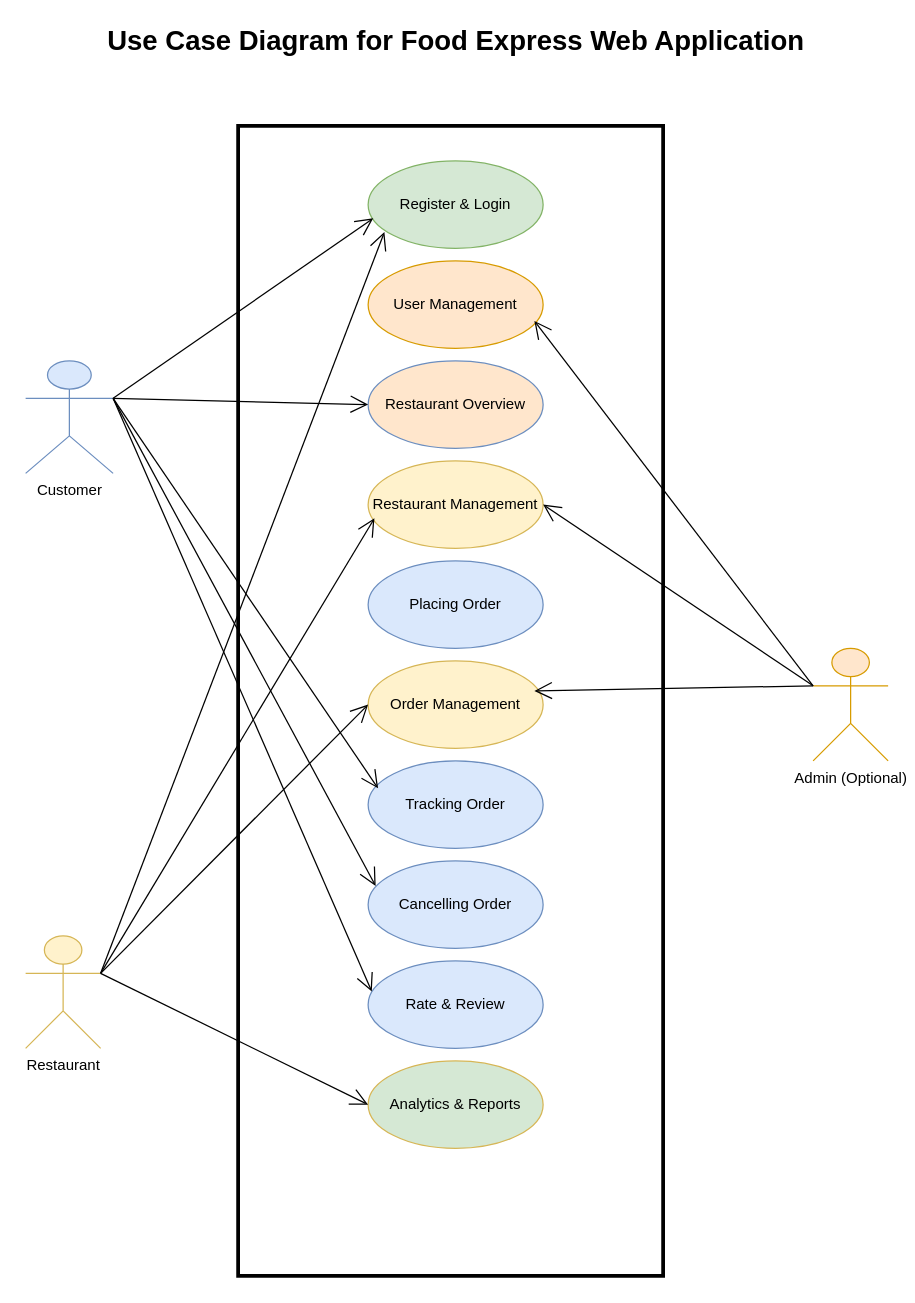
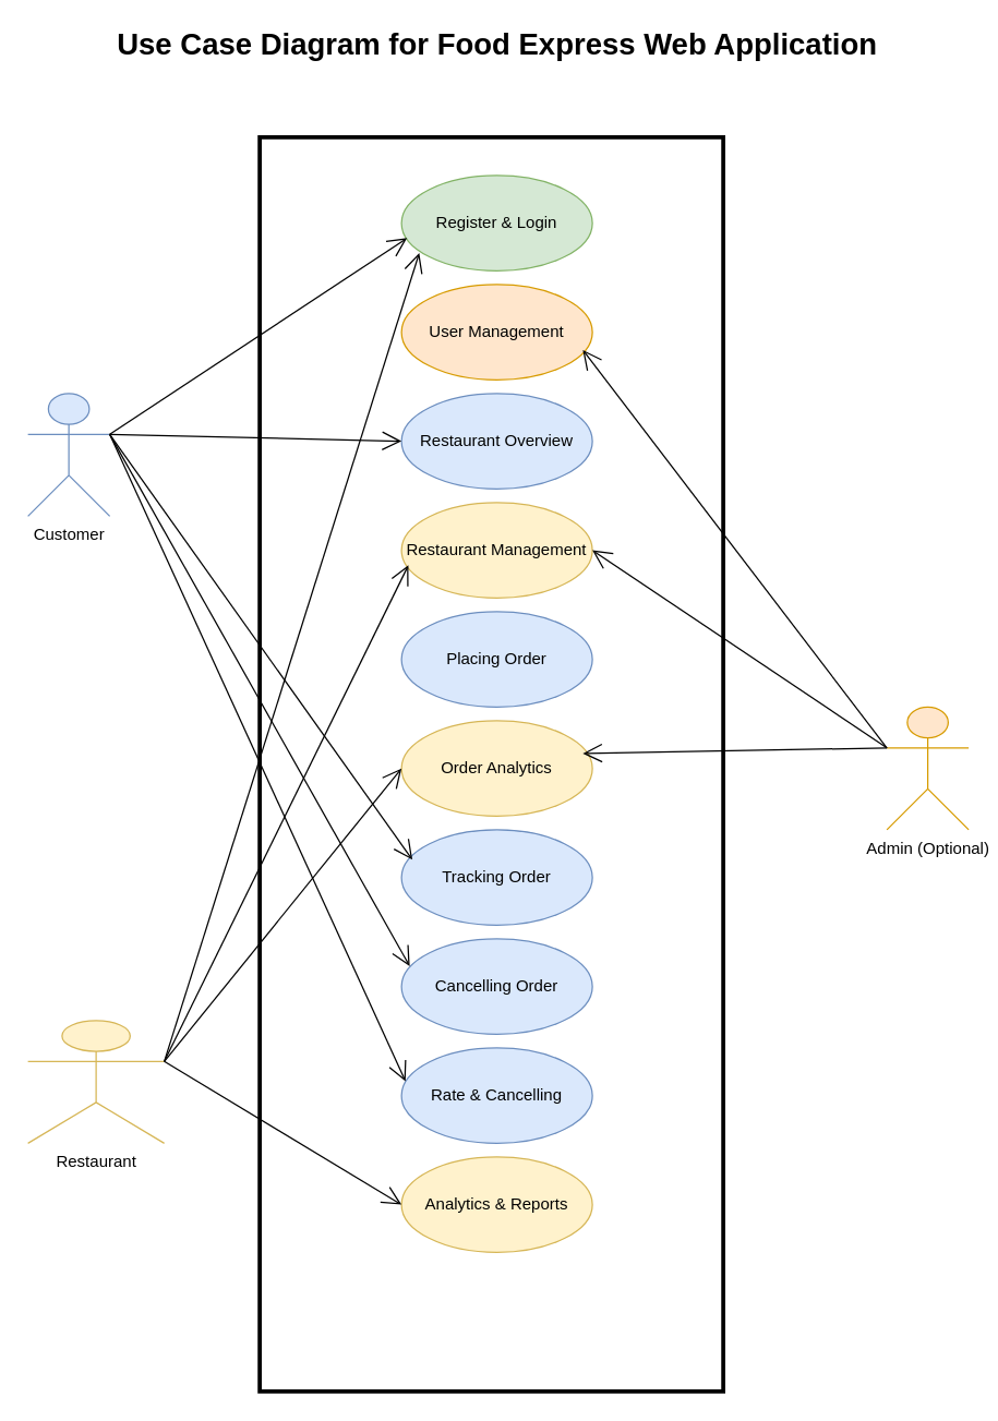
  <mxCell id="0" />
  <mxCell id="1" parent="0" />
  <mxCell id="2" value="&lt;font style=&quot;font-size: 22px;&quot;&gt;Use Case Diagram for Food Express Web Application&lt;/font&gt;" style="text;align=center;fontStyle=1;verticalAlign=middle;spacingLeft=3;spacingRight=3;strokeColor=none;rotatable=0;points=[[0,0.5],[1,0.5]];portConstraint=eastwest;html=1;" vertex="1" parent="1"><mxGeometry x="324" y="20" width="80" height="26" as="geometry" /></mxCell>
- <mxCell id="3" value="Customer" style="shape=umlActor;verticalLabelPosition=bottom;verticalAlign=top;html=1;fillColor=#dae8fc;strokeColor=#6c8ebf;" vertex="1" parent="1"><mxGeometry x="20" y="288" width="70" height="90" as="geometry" /></mxCell>
+ <mxCell id="3" value="Customer" style="shape=umlActor;verticalLabelPosition=bottom;verticalAlign=top;html=1;fillColor=#dae8fc;strokeColor=#6c8ebf;" vertex="1" parent="1"><mxGeometry x="20" y="288" width="60" height="90" as="geometry" /></mxCell>
  <mxCell id="4" value="Register &amp;amp; Login" style="ellipse;whiteSpace=wrap;html=1;fillColor=#d5e8d4;strokeColor=#82b366;" vertex="1" parent="1"><mxGeometry x="294" y="128" width="140" height="70" as="geometry" /></mxCell>
- <mxCell id="5" value="Restaurant" style="shape=umlActor;verticalLabelPosition=bottom;verticalAlign=top;html=1;fillColor=#fff2cc;strokeColor=#d6b656;" vertex="1" parent="1"><mxGeometry x="20" y="748" width="60" height="90" as="geometry" /></mxCell>
+ <mxCell id="5" value="Restaurant" style="shape=umlActor;verticalLabelPosition=bottom;verticalAlign=top;html=1;fillColor=#fff2cc;strokeColor=#d6b656;" vertex="1" parent="1"><mxGeometry x="20" y="748" width="100" height="90" as="geometry" /></mxCell>
  <mxCell id="6" value="Admin (Optional)" style="shape=umlActor;verticalLabelPosition=bottom;verticalAlign=top;html=1;fillColor=#ffe6cc;strokeColor=#d79b00;" vertex="1" parent="1"><mxGeometry x="650" y="518" width="60" height="90" as="geometry" /></mxCell>
- <mxCell id="7" value="Restaurant Overview" style="ellipse;whiteSpace=wrap;html=1;fillColor=#ffe6cc;strokeColor=#6c8ebf;" vertex="1" parent="1"><mxGeometry x="294" y="288" width="140" height="70" as="geometry" /></mxCell>
+ <mxCell id="7" value="Restaurant Overview" style="ellipse;whiteSpace=wrap;html=1;fillColor=#dae8fc;strokeColor=#6c8ebf;" vertex="1" parent="1"><mxGeometry x="294" y="288" width="140" height="70" as="geometry" /></mxCell>
  <mxCell id="8" value="Tracking Order" style="ellipse;whiteSpace=wrap;html=1;fillColor=#dae8fc;strokeColor=#6c8ebf;" vertex="1" parent="1"><mxGeometry x="294" y="608" width="140" height="70" as="geometry" /></mxCell>
  <mxCell id="9" value="Placing Order" style="ellipse;whiteSpace=wrap;html=1;fillColor=#dae8fc;strokeColor=#6c8ebf;" vertex="1" parent="1"><mxGeometry x="294" y="448" width="140" height="70" as="geometry" /></mxCell>
  <mxCell id="10" value="Cancelling Order" style="ellipse;whiteSpace=wrap;html=1;fillColor=#dae8fc;strokeColor=#6c8ebf;" vertex="1" parent="1"><mxGeometry x="294" y="688" width="140" height="70" as="geometry" /></mxCell>
- <mxCell id="11" value="Rate &amp;amp; Review" style="ellipse;whiteSpace=wrap;html=1;fillColor=#dae8fc;strokeColor=#6c8ebf;" vertex="1" parent="1"><mxGeometry x="294" y="768" width="140" height="70" as="geometry" /></mxCell>
+ <mxCell id="11" value="Rate &amp;amp; Cancelling" style="ellipse;whiteSpace=wrap;html=1;fillColor=#dae8fc;strokeColor=#6c8ebf;" vertex="1" parent="1"><mxGeometry x="294" y="768" width="140" height="70" as="geometry" /></mxCell>
  <mxCell id="12" value="" style="endArrow=open;endFill=1;endSize=12;html=1;rounded=0;exitX=1;exitY=0.333;exitDx=0;exitDy=0;exitPerimeter=0;entryX=0.029;entryY=0.657;entryDx=0;entryDy=0;entryPerimeter=0;" edge="1" parent="1" source="3" target="4"><mxGeometry width="160" relative="1" as="geometry"><mxPoint x="280" y="280" as="sourcePoint" /><mxPoint x="440" y="280" as="targetPoint" /></mxGeometry></mxCell>
  <mxCell id="13" value="" style="endArrow=open;endFill=1;endSize=12;html=1;rounded=0;exitX=1;exitY=0.333;exitDx=0;exitDy=0;exitPerimeter=0;entryX=0;entryY=0.5;entryDx=0;entryDy=0;" edge="1" parent="1" source="3" target="7"><mxGeometry width="160" relative="1" as="geometry"><mxPoint x="290" y="290" as="sourcePoint" /><mxPoint x="450" y="290" as="targetPoint" /></mxGeometry></mxCell>
  <mxCell id="14" value="" style="endArrow=open;endFill=1;endSize=12;html=1;rounded=0;exitX=1;exitY=0.333;exitDx=0;exitDy=0;exitPerimeter=0;entryX=0.057;entryY=0.314;entryDx=0;entryDy=0;entryPerimeter=0;" edge="1" parent="1" source="3" target="8"><mxGeometry width="160" relative="1" as="geometry"><mxPoint x="310" y="310" as="sourcePoint" /><mxPoint x="470" y="310" as="targetPoint" /></mxGeometry></mxCell>
  <mxCell id="15" value="" style="endArrow=open;endFill=1;endSize=12;html=1;rounded=0;entryX=0.043;entryY=0.286;entryDx=0;entryDy=0;entryPerimeter=0;exitX=1;exitY=0.333;exitDx=0;exitDy=0;exitPerimeter=0;" edge="1" parent="1" source="3" target="10"><mxGeometry width="160" relative="1" as="geometry"><mxPoint x="50" y="170" as="sourcePoint" /><mxPoint x="480" y="320" as="targetPoint" /></mxGeometry></mxCell>
  <mxCell id="16" value="" style="endArrow=open;endFill=1;endSize=12;html=1;rounded=0;exitX=1;exitY=0.333;exitDx=0;exitDy=0;exitPerimeter=0;entryX=0.021;entryY=0.35;entryDx=0;entryDy=0;entryPerimeter=0;" edge="1" parent="1" source="3" target="11"><mxGeometry width="160" relative="1" as="geometry"><mxPoint x="170" y="260" as="sourcePoint" /><mxPoint x="490" y="330" as="targetPoint" /></mxGeometry></mxCell>
  <mxCell id="17" value="Restaurant Management" style="ellipse;whiteSpace=wrap;html=1;fillColor=#fff2cc;strokeColor=#d6b656;" vertex="1" parent="1"><mxGeometry x="294" y="368" width="140" height="70" as="geometry" /></mxCell>
- <mxCell id="18" value="Order Management" style="ellipse;whiteSpace=wrap;html=1;fillColor=#fff2cc;strokeColor=#d6b656;" vertex="1" parent="1"><mxGeometry x="294" y="528" width="140" height="70" as="geometry" /></mxCell>
- <mxCell id="19" value="Analytics &amp;amp; Reports" style="ellipse;whiteSpace=wrap;html=1;fillColor=#d5e8d4;strokeColor=#d6b656;" vertex="1" parent="1"><mxGeometry x="294" y="848" width="140" height="70" as="geometry" /></mxCell>
+ <mxCell id="18" value="Order Analytics" style="ellipse;whiteSpace=wrap;html=1;fillColor=#fff2cc;strokeColor=#d6b656;" vertex="1" parent="1"><mxGeometry x="294" y="528" width="140" height="70" as="geometry" /></mxCell>
+ <mxCell id="19" value="Analytics &amp;amp; Reports" style="ellipse;whiteSpace=wrap;html=1;fillColor=#fff2cc;strokeColor=#d6b656;" vertex="1" parent="1"><mxGeometry x="294" y="848" width="140" height="70" as="geometry" /></mxCell>
  <mxCell id="20" value="" style="endArrow=open;endFill=1;endSize=12;html=1;rounded=0;exitX=1;exitY=0.333;exitDx=0;exitDy=0;exitPerimeter=0;entryX=0.093;entryY=0.814;entryDx=0;entryDy=0;entryPerimeter=0;" edge="1" parent="1" source="5" target="4"><mxGeometry width="160" relative="1" as="geometry"><mxPoint x="10" y="510" as="sourcePoint" /><mxPoint x="200" y="280" as="targetPoint" /></mxGeometry></mxCell>
  <mxCell id="21" value="" style="endArrow=open;endFill=1;endSize=12;html=1;rounded=0;exitX=1;exitY=0.333;exitDx=0;exitDy=0;exitPerimeter=0;entryX=0.036;entryY=0.657;entryDx=0;entryDy=0;entryPerimeter=0;" edge="1" parent="1" source="5" target="17"><mxGeometry width="160" relative="1" as="geometry"><mxPoint x="-45" y="480" as="sourcePoint" /><mxPoint x="115" y="480" as="targetPoint" /></mxGeometry></mxCell>
  <mxCell id="22" value="" style="endArrow=open;endFill=1;endSize=12;html=1;rounded=0;exitX=1;exitY=0.333;exitDx=0;exitDy=0;exitPerimeter=0;entryX=0;entryY=0.5;entryDx=0;entryDy=0;" edge="1" parent="1" source="5" target="18"><mxGeometry width="160" relative="1" as="geometry"><mxPoint x="0" y="490" as="sourcePoint" /><mxPoint x="160" y="490" as="targetPoint" /></mxGeometry></mxCell>
  <mxCell id="23" value="" style="endArrow=open;endFill=1;endSize=12;html=1;rounded=0;exitX=1;exitY=0.333;exitDx=0;exitDy=0;exitPerimeter=0;entryX=0;entryY=0.5;entryDx=0;entryDy=0;" edge="1" parent="1" source="5" target="19"><mxGeometry width="160" relative="1" as="geometry"><mxPoint x="-20" y="490" as="sourcePoint" /><mxPoint x="140" y="490" as="targetPoint" /></mxGeometry></mxCell>
  <mxCell id="24" value="User Management" style="ellipse;whiteSpace=wrap;html=1;fillColor=#ffe6cc;strokeColor=#d79b00;" vertex="1" parent="1"><mxGeometry x="294" y="208" width="140" height="70" as="geometry" /></mxCell>
  <mxCell id="25" value="" style="endArrow=open;endFill=1;endSize=12;html=1;rounded=0;exitX=0;exitY=0.333;exitDx=0;exitDy=0;exitPerimeter=0;entryX=0.95;entryY=0.686;entryDx=0;entryDy=0;entryPerimeter=0;" edge="1" parent="1" source="6" target="24"><mxGeometry width="160" relative="1" as="geometry"><mxPoint x="540" y="120" as="sourcePoint" /><mxPoint x="700" y="120" as="targetPoint" /></mxGeometry></mxCell>
  <mxCell id="26" value="" style="endArrow=open;endFill=1;endSize=12;html=1;rounded=0;exitX=0;exitY=0.333;exitDx=0;exitDy=0;exitPerimeter=0;entryX=1;entryY=0.5;entryDx=0;entryDy=0;" edge="1" parent="1" source="6" target="17"><mxGeometry width="160" relative="1" as="geometry"><mxPoint x="637" y="372" as="sourcePoint" /><mxPoint x="480" y="210" as="targetPoint" /></mxGeometry></mxCell>
  <mxCell id="27" value="" style="endArrow=open;endFill=1;endSize=12;html=1;rounded=0;exitX=0;exitY=0.333;exitDx=0;exitDy=0;exitPerimeter=0;entryX=0.95;entryY=0.343;entryDx=0;entryDy=0;entryPerimeter=0;" edge="1" parent="1" source="6" target="18"><mxGeometry width="160" relative="1" as="geometry"><mxPoint x="707" y="492" as="sourcePoint" /><mxPoint x="550" y="330" as="targetPoint" /></mxGeometry></mxCell>
  <mxCell id="28" value="" style="rounded=0;whiteSpace=wrap;html=1;fillColor=none;strokeWidth=3;" vertex="1" parent="1"><mxGeometry x="190" y="100" width="340" height="920" as="geometry" /></mxCell>
